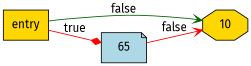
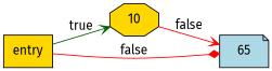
  digraph {
    fontname="Fira Sans"
    rankdir=LR
    node [fillcolor=gold fontname="Fira Sans" style=filled]
    edge [arrowhead=vee color=red fontname="Fira Sans"]
    n1 [label=entry shape=box]
    10 [shape=octagon]
    n3 [fillcolor=lightblue label=65 shape=note]
-   n1 -> 10 [color=darkgreen label=false]
-   n1 -> n3 [arrowhead=diamond label=true]
-   n3 -> 10 [label=false]
+   n1 -> 10 [color=darkgreen label=true]
+   n1 -> n3 [arrowhead=diamond label=false]
+   10 -> n3 [label=false]
  }
